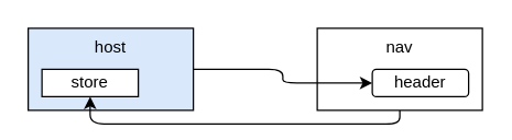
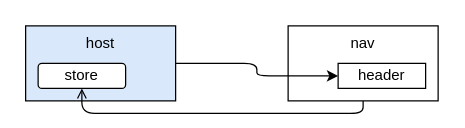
  <mxCell id="0" />
  <mxCell id="1" parent="0" />
  <mxCell id="2" value="host" style="rounded=0;whiteSpace=wrap;html=1;verticalAlign=top;fillColor=#dae8fc;" parent="1" vertex="1"><mxGeometry x="20" y="20" width="120" height="60" as="geometry" /></mxCell>
- <mxCell id="3" style="edgeStyle=orthogonalEdgeStyle;html=1;entryX=0.5;entryY=1;entryDx=0;entryDy=0;exitX=0.5;exitY=1;exitDx=0;exitDy=0;" parent="1" source="4" target="7" edge="1"><mxGeometry relative="1" as="geometry" /></mxCell>
+ <mxCell id="3" style="edgeStyle=orthogonalEdgeStyle;html=1;entryX=0.5;entryY=1;entryDx=0;entryDy=0;exitX=0.5;exitY=1;exitDx=0;exitDy=0;endArrow=open;" parent="1" source="4" target="7" edge="1"><mxGeometry relative="1" as="geometry" /></mxCell>
  <mxCell id="4" value="nav" style="rounded=0;whiteSpace=wrap;html=1;verticalAlign=top;" parent="1" vertex="1"><mxGeometry x="230" y="20" width="120" height="60" as="geometry" /></mxCell>
  <mxCell id="5" style="edgeStyle=orthogonalEdgeStyle;html=1;" parent="1" source="2" target="6" edge="1"><mxGeometry relative="1" as="geometry" /></mxCell>
- <mxCell id="6" value="header" style="whiteSpace=wrap;html=1;rounded=1;" parent="1" vertex="1"><mxGeometry x="270" y="50" width="70" height="20" as="geometry" /></mxCell>
- <mxCell id="7" value="store" style="rounded=0;whiteSpace=wrap;html=1;" parent="1" vertex="1"><mxGeometry x="30" y="50" width="70" height="20" as="geometry" /></mxCell>
+ <mxCell id="6" value="header" style="rounded=0;whiteSpace=wrap;html=1;" parent="1" vertex="1"><mxGeometry x="270" y="50" width="70" height="20" as="geometry" /></mxCell>
+ <mxCell id="7" value="store" style="whiteSpace=wrap;html=1;rounded=1;" parent="1" vertex="1"><mxGeometry x="30" y="50" width="70" height="20" as="geometry" /></mxCell>
